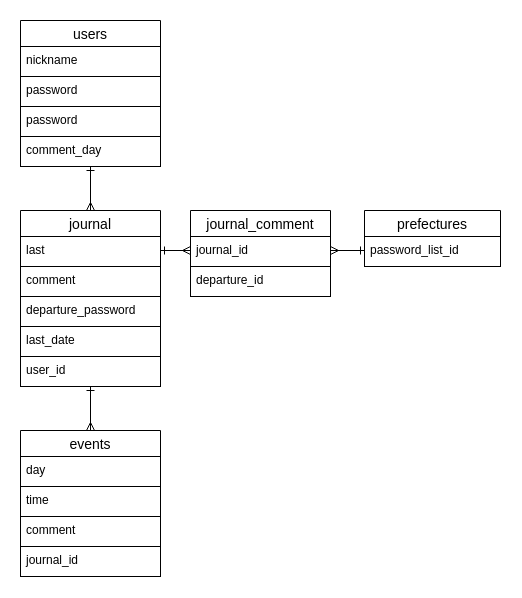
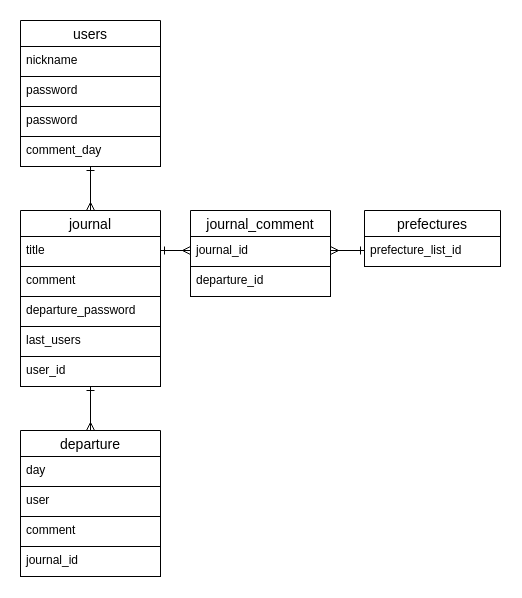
  <mxCell id="0" />
  <mxCell id="1" parent="0" />
  <mxCell id="2" value="users" style="swimlane;fontStyle=0;childLayout=stackLayout;horizontal=1;startSize=26;horizontalStack=0;resizeParent=1;resizeParentMax=0;resizeLast=0;collapsible=1;marginBottom=0;align=center;fontSize=14;" parent="1" vertex="1"><mxGeometry x="20" y="20" width="140" height="146" as="geometry" /></mxCell>
  <mxCell id="3" value="nickname" style="text;strokeColor=default;fillColor=none;spacingLeft=4;spacingRight=4;overflow=hidden;rotatable=0;points=[[0,0.5],[1,0.5]];portConstraint=eastwest;fontSize=12;" parent="2" vertex="1"><mxGeometry y="26" width="140" height="30" as="geometry" /></mxCell>
  <mxCell id="4" value="password" style="text;strokeColor=default;fillColor=none;spacingLeft=4;spacingRight=4;overflow=hidden;rotatable=0;points=[[0,0.5],[1,0.5]];portConstraint=eastwest;fontSize=12;" parent="2" vertex="1"><mxGeometry y="56" width="140" height="30" as="geometry" /></mxCell>
  <mxCell id="5" value="password" style="text;strokeColor=default;fillColor=none;spacingLeft=4;spacingRight=4;overflow=hidden;rotatable=0;points=[[0,0.5],[1,0.5]];portConstraint=eastwest;fontSize=12;" parent="2" vertex="1"><mxGeometry y="86" width="140" height="30" as="geometry" /></mxCell>
  <mxCell id="6" value="comment_day" style="text;strokeColor=default;fillColor=none;spacingLeft=4;spacingRight=4;overflow=hidden;rotatable=0;points=[[0,0.5],[1,0.5]];portConstraint=eastwest;fontSize=12;perimeterSpacing=1;" parent="2" vertex="1"><mxGeometry y="116" width="140" height="30" as="geometry" /></mxCell>
  <mxCell id="7" value="journal" style="swimlane;fontStyle=0;childLayout=stackLayout;horizontal=1;startSize=26;horizontalStack=0;resizeParent=1;resizeParentMax=0;resizeLast=0;collapsible=1;marginBottom=0;align=center;fontSize=14;" parent="1" vertex="1"><mxGeometry x="20" y="210" width="140" height="176" as="geometry" /></mxCell>
- <mxCell id="8" value="last" style="text;strokeColor=default;fillColor=none;spacingLeft=4;spacingRight=4;overflow=hidden;rotatable=0;points=[[0,0.5],[1,0.5]];portConstraint=eastwest;fontSize=12;" parent="7" vertex="1"><mxGeometry y="26" width="140" height="30" as="geometry" /></mxCell>
+ <mxCell id="8" value="title" style="text;strokeColor=default;fillColor=none;spacingLeft=4;spacingRight=4;overflow=hidden;rotatable=0;points=[[0,0.5],[1,0.5]];portConstraint=eastwest;fontSize=12;" parent="7" vertex="1"><mxGeometry y="26" width="140" height="30" as="geometry" /></mxCell>
  <mxCell id="9" value="comment" style="text;strokeColor=default;fillColor=none;spacingLeft=4;spacingRight=4;overflow=hidden;rotatable=0;points=[[0,0.5],[1,0.5]];portConstraint=eastwest;fontSize=12;" parent="7" vertex="1"><mxGeometry y="56" width="140" height="30" as="geometry" /></mxCell>
  <mxCell id="10" value="departure_password" style="text;strokeColor=default;fillColor=none;spacingLeft=4;spacingRight=4;overflow=hidden;rotatable=0;points=[[0,0.5],[1,0.5]];portConstraint=eastwest;fontSize=12;perimeterSpacing=1;" parent="7" vertex="1"><mxGeometry y="86" width="140" height="30" as="geometry" /></mxCell>
- <mxCell id="11" value="last_date" style="text;strokeColor=default;fillColor=none;spacingLeft=4;spacingRight=4;overflow=hidden;rotatable=0;points=[[0,0.5],[1,0.5]];portConstraint=eastwest;fontSize=12;perimeterSpacing=1;" parent="7" vertex="1"><mxGeometry y="116" width="140" height="30" as="geometry" /></mxCell>
+ <mxCell id="11" value="last_users" style="text;strokeColor=default;fillColor=none;spacingLeft=4;spacingRight=4;overflow=hidden;rotatable=0;points=[[0,0.5],[1,0.5]];portConstraint=eastwest;fontSize=12;perimeterSpacing=1;" parent="7" vertex="1"><mxGeometry y="116" width="140" height="30" as="geometry" /></mxCell>
  <mxCell id="12" value="user_id" style="text;strokeColor=default;fillColor=none;spacingLeft=4;spacingRight=4;overflow=hidden;rotatable=0;points=[[0,0.5],[1,0.5]];portConstraint=eastwest;fontSize=12;perimeterSpacing=1;" parent="7" vertex="1"><mxGeometry y="146" width="140" height="30" as="geometry" /></mxCell>
  <mxCell id="13" value="prefectures" style="swimlane;fontStyle=0;childLayout=stackLayout;horizontal=1;startSize=26;horizontalStack=0;resizeParent=1;resizeParentMax=0;resizeLast=0;collapsible=1;marginBottom=0;align=center;fontSize=14;" parent="1" vertex="1"><mxGeometry x="364" y="210" width="136" height="56" as="geometry" /></mxCell>
- <mxCell id="14" value="password_list_id" style="text;strokeColor=default;fillColor=none;spacingLeft=4;spacingRight=4;overflow=hidden;rotatable=0;points=[[0,0.5],[1,0.5]];portConstraint=eastwest;fontSize=12;" parent="13" vertex="1"><mxGeometry y="26" width="136" height="30" as="geometry" /></mxCell>
+ <mxCell id="14" value="prefecture_list_id" style="text;strokeColor=default;fillColor=none;spacingLeft=4;spacingRight=4;overflow=hidden;rotatable=0;points=[[0,0.5],[1,0.5]];portConstraint=eastwest;fontSize=12;" parent="13" vertex="1"><mxGeometry y="26" width="136" height="30" as="geometry" /></mxCell>
  <mxCell id="15" value="journal_comment" style="swimlane;fontStyle=0;childLayout=stackLayout;horizontal=1;startSize=26;horizontalStack=0;resizeParent=1;resizeParentMax=0;resizeLast=0;collapsible=1;marginBottom=0;align=center;fontSize=14;" parent="1" vertex="1"><mxGeometry x="190" y="210" width="140" height="86" as="geometry" /></mxCell>
  <mxCell id="16" value="journal_id" style="text;strokeColor=default;fillColor=none;spacingLeft=4;spacingRight=4;overflow=hidden;rotatable=0;points=[[0,0.5],[1,0.5]];portConstraint=eastwest;fontSize=12;" parent="15" vertex="1"><mxGeometry y="26" width="140" height="30" as="geometry" /></mxCell>
  <mxCell id="17" value="departure_id" style="text;strokeColor=default;fillColor=none;spacingLeft=4;spacingRight=4;overflow=hidden;rotatable=0;points=[[0,0.5],[1,0.5]];portConstraint=eastwest;fontSize=12;" parent="15" vertex="1"><mxGeometry y="56" width="140" height="30" as="geometry" /></mxCell>
- <mxCell id="18" value="events" style="swimlane;fontStyle=0;childLayout=stackLayout;horizontal=1;startSize=26;horizontalStack=0;resizeParent=1;resizeParentMax=0;resizeLast=0;collapsible=1;marginBottom=0;align=center;fontSize=14;" parent="1" vertex="1"><mxGeometry x="20" y="430" width="140" height="146" as="geometry" /></mxCell>
+ <mxCell id="18" value="departure" style="swimlane;fontStyle=0;childLayout=stackLayout;horizontal=1;startSize=26;horizontalStack=0;resizeParent=1;resizeParentMax=0;resizeLast=0;collapsible=1;marginBottom=0;align=center;fontSize=14;" parent="1" vertex="1"><mxGeometry x="20" y="430" width="140" height="146" as="geometry" /></mxCell>
  <mxCell id="19" value="day" style="text;strokeColor=default;fillColor=none;spacingLeft=4;spacingRight=4;overflow=hidden;rotatable=0;points=[[0,0.5],[1,0.5]];portConstraint=eastwest;fontSize=12;" parent="18" vertex="1"><mxGeometry y="26" width="140" height="30" as="geometry" /></mxCell>
- <mxCell id="20" value="time" style="text;strokeColor=default;fillColor=none;spacingLeft=4;spacingRight=4;overflow=hidden;rotatable=0;points=[[0,0.5],[1,0.5]];portConstraint=eastwest;fontSize=12;perimeterSpacing=1;" parent="18" vertex="1"><mxGeometry y="56" width="140" height="30" as="geometry" /></mxCell>
+ <mxCell id="20" value="user" style="text;strokeColor=default;fillColor=none;spacingLeft=4;spacingRight=4;overflow=hidden;rotatable=0;points=[[0,0.5],[1,0.5]];portConstraint=eastwest;fontSize=12;perimeterSpacing=1;" parent="18" vertex="1"><mxGeometry y="56" width="140" height="30" as="geometry" /></mxCell>
  <mxCell id="21" value="comment" style="text;strokeColor=default;fillColor=none;spacingLeft=4;spacingRight=4;overflow=hidden;rotatable=0;points=[[0,0.5],[1,0.5]];portConstraint=eastwest;fontSize=12;perimeterSpacing=1;" parent="18" vertex="1"><mxGeometry y="86" width="140" height="30" as="geometry" /></mxCell>
  <mxCell id="22" value="journal_id" style="text;strokeColor=default;fillColor=none;spacingLeft=4;spacingRight=4;overflow=hidden;rotatable=0;points=[[0,0.5],[1,0.5]];portConstraint=eastwest;fontSize=12;perimeterSpacing=1;" parent="18" vertex="1"><mxGeometry y="116" width="140" height="30" as="geometry" /></mxCell>
  <mxCell id="23" value="" style="endArrow=ERmany;html=1;rounded=0;fontColor=#000000;startArrow=ERone;startFill=0;endFill=0;" parent="1" edge="1"><mxGeometry relative="1" as="geometry"><mxPoint x="90" y="386" as="sourcePoint" /><mxPoint x="90" y="430" as="targetPoint" /></mxGeometry></mxCell>
  <mxCell id="24" value="" style="endArrow=ERmany;html=1;rounded=0;fontColor=#000000;startArrow=ERone;startFill=0;endFill=0;" parent="1" edge="1"><mxGeometry relative="1" as="geometry"><mxPoint x="160" y="250" as="sourcePoint" /><mxPoint x="190" y="250" as="targetPoint" /></mxGeometry></mxCell>
  <mxCell id="25" value="" style="endArrow=ERmany;html=1;rounded=0;fontColor=#000000;startArrow=ERone;startFill=0;endFill=0;" parent="1" edge="1"><mxGeometry relative="1" as="geometry"><mxPoint x="364" y="250" as="sourcePoint" /><mxPoint x="330" y="250" as="targetPoint" /></mxGeometry></mxCell>
  <mxCell id="26" value="" style="endArrow=ERmany;html=1;rounded=0;fontColor=#000000;startArrow=ERone;startFill=0;endFill=0;" parent="1" edge="1"><mxGeometry relative="1" as="geometry"><mxPoint x="90" y="166" as="sourcePoint" /><mxPoint x="90" y="210" as="targetPoint" /></mxGeometry></mxCell>
